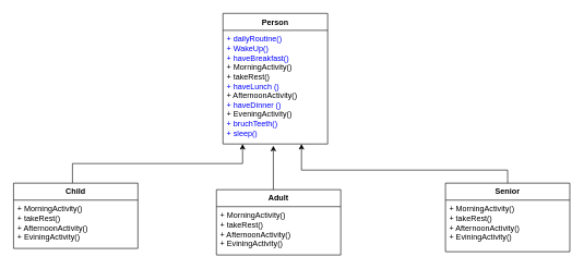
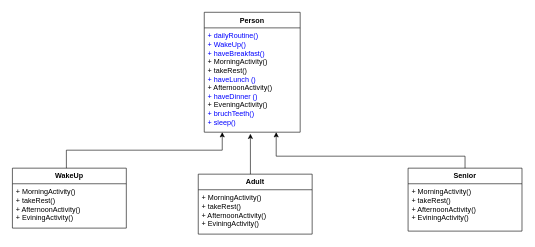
  <mxCell id="0" />
  <mxCell id="1" parent="0" />
  <mxCell id="2" value="Person" style="swimlane;fontStyle=1;align=center;verticalAlign=top;childLayout=stackLayout;horizontal=1;startSize=26;horizontalStack=0;resizeParent=1;resizeParentMax=0;resizeLast=0;collapsible=1;marginBottom=0;whiteSpace=wrap;html=1;" vertex="1" parent="1"><mxGeometry x="340" y="20" width="160" height="200" as="geometry" /></mxCell>
  <mxCell id="3" value="&lt;font style=&quot;color: rgb(0, 0, 255);&quot;&gt;+ dailyRoutine()&amp;nbsp;&lt;/font&gt;&lt;div&gt;&lt;font style=&quot;color: rgb(0, 0, 255);&quot;&gt;+ WakeUp()&amp;nbsp;&lt;/font&gt;&lt;/div&gt;&lt;div&gt;&lt;font style=&quot;color: rgb(0, 0, 255);&quot;&gt;+ haveBreakfast()&amp;nbsp;&lt;/font&gt;&lt;/div&gt;&lt;div&gt;&lt;font style=&quot;color: rgb(0, 0, 255);&quot;&gt;&lt;div style=&quot;color: rgb(0, 0, 0);&quot;&gt;&lt;font style=&quot;color: rgb(0, 0, 0);&quot;&gt;+&amp;nbsp;MorningActivity()&lt;/font&gt;&lt;/div&gt;&lt;div style=&quot;color: rgb(0, 0, 0);&quot;&gt;&lt;font style=&quot;color: rgb(0, 0, 0);&quot;&gt;+ takeRest()&lt;/font&gt;&lt;/div&gt;&lt;/font&gt;&lt;/div&gt;&lt;div&gt;&lt;font style=&quot;color: rgb(0, 0, 255);&quot;&gt;+ haveLunch ()&lt;/font&gt;&lt;/div&gt;&lt;div&gt;&lt;font style=&quot;color: rgb(0, 0, 255);&quot;&gt;&lt;span style=&quot;color: rgb(0, 0, 0);&quot;&gt;+ AfternoonActivity()&lt;/span&gt;&lt;/font&gt;&lt;/div&gt;&lt;div&gt;&lt;font style=&quot;color: rgb(0, 0, 255);&quot;&gt;+ haveDinner ()&amp;nbsp;&lt;/font&gt;&lt;/div&gt;&lt;div&gt;&lt;font style=&quot;color: rgb(0, 0, 255);&quot;&gt;&lt;span style=&quot;color: rgb(0, 0, 0);&quot;&gt;+ EveningActivity()&lt;/span&gt;&lt;/font&gt;&lt;/div&gt;&lt;div&gt;&lt;font style=&quot;color: rgb(0, 0, 255);&quot;&gt;+ bruchTeeth()&lt;/font&gt;&lt;/div&gt;&lt;div&gt;&lt;font style=&quot;color: rgb(0, 0, 255);&quot;&gt;+ sleep()&lt;/font&gt;&lt;/div&gt;" style="text;align=left;verticalAlign=top;spacingLeft=4;spacingRight=4;overflow=hidden;rotatable=0;points=[[0,0.5],[1,0.5]];portConstraint=eastwest;whiteSpace=wrap;html=1;" vertex="1" parent="2"><mxGeometry y="26" width="160" height="174" as="geometry" /></mxCell>
  <mxCell id="4" value="" style="endArrow=classic;html=1;rounded=0;exitX=0.474;exitY=0;exitDx=0;exitDy=0;exitPerimeter=0;" edge="1" parent="1" source="5"><mxGeometry width="50" height="50" relative="1" as="geometry"><mxPoint x="110" y="277" as="sourcePoint" /><mxPoint x="370" y="220" as="targetPoint" /><Array as="points"><mxPoint x="110" y="250" /><mxPoint x="370" y="250" /></Array></mxGeometry></mxCell>
- <mxCell id="5" value="&lt;b&gt;Child&lt;/b&gt;" style="swimlane;fontStyle=0;childLayout=stackLayout;horizontal=1;startSize=26;fillColor=none;horizontalStack=0;resizeParent=1;resizeParentMax=0;resizeLast=0;collapsible=1;marginBottom=0;whiteSpace=wrap;html=1;" vertex="1" parent="1"><mxGeometry x="20" y="280" width="190" height="100" as="geometry" /></mxCell>
+ <mxCell id="5" value="&lt;b&gt;WakeUp&lt;/b&gt;" style="swimlane;fontStyle=0;childLayout=stackLayout;horizontal=1;startSize=26;fillColor=none;horizontalStack=0;resizeParent=1;resizeParentMax=0;resizeLast=0;collapsible=1;marginBottom=0;whiteSpace=wrap;html=1;" vertex="1" parent="1"><mxGeometry x="20" y="280" width="190" height="100" as="geometry" /></mxCell>
  <mxCell id="6" value="+ MorningActivity()&lt;div&gt;+ takeRest()&lt;/div&gt;&lt;div&gt;+ AfternoonActivity()&lt;/div&gt;&lt;div&gt;+ EviningActivity()&lt;/div&gt;" style="text;strokeColor=none;fillColor=none;align=left;verticalAlign=top;spacingLeft=4;spacingRight=4;overflow=hidden;rotatable=0;points=[[0,0.5],[1,0.5]];portConstraint=eastwest;whiteSpace=wrap;html=1;" vertex="1" parent="5"><mxGeometry y="26" width="190" height="74" as="geometry" /></mxCell>
  <mxCell id="7" value="&lt;b&gt;Adult&lt;/b&gt;" style="swimlane;fontStyle=0;childLayout=stackLayout;horizontal=1;startSize=26;fillColor=none;horizontalStack=0;resizeParent=1;resizeParentMax=0;resizeLast=0;collapsible=1;marginBottom=0;whiteSpace=wrap;html=1;" vertex="1" parent="1"><mxGeometry x="330" y="290" width="190" height="100" as="geometry" /></mxCell>
  <mxCell id="8" value="+ MorningActivity()&lt;div&gt;+ takeRest()&lt;/div&gt;&lt;div&gt;+ AfternoonActivity()&lt;/div&gt;&lt;div&gt;+ EviningActivity()&lt;/div&gt;" style="text;strokeColor=none;fillColor=none;align=left;verticalAlign=top;spacingLeft=4;spacingRight=4;overflow=hidden;rotatable=0;points=[[0,0.5],[1,0.5]];portConstraint=eastwest;whiteSpace=wrap;html=1;" vertex="1" parent="7"><mxGeometry y="26" width="190" height="74" as="geometry" /></mxCell>
  <mxCell id="9" value="&lt;b&gt;Senior&lt;/b&gt;" style="swimlane;fontStyle=0;childLayout=stackLayout;horizontal=1;startSize=26;fillColor=none;horizontalStack=0;resizeParent=1;resizeParentMax=0;resizeLast=0;collapsible=1;marginBottom=0;whiteSpace=wrap;html=1;" vertex="1" parent="1"><mxGeometry x="680" y="280" width="190" height="105" as="geometry" /></mxCell>
  <mxCell id="10" value="+ MorningActivity()&lt;div&gt;+ takeRest()&lt;/div&gt;&lt;div&gt;+ AfternoonActivity()&lt;/div&gt;&lt;div&gt;+ EviningActivity()&lt;/div&gt;" style="text;strokeColor=none;fillColor=none;align=left;verticalAlign=top;spacingLeft=4;spacingRight=4;overflow=hidden;rotatable=0;points=[[0,0.5],[1,0.5]];portConstraint=eastwest;whiteSpace=wrap;html=1;" vertex="1" parent="9"><mxGeometry y="26" width="190" height="79" as="geometry" /></mxCell>
  <mxCell id="11" value="" style="endArrow=classic;html=1;rounded=0;exitX=0.458;exitY=0;exitDx=0;exitDy=0;exitPerimeter=0;entryX=0.481;entryY=1.015;entryDx=0;entryDy=0;entryPerimeter=0;" edge="1" parent="1" source="7" target="3"><mxGeometry width="50" height="50" relative="1" as="geometry"><mxPoint x="340" y="284" as="sourcePoint" /><mxPoint x="390" y="234" as="targetPoint" /></mxGeometry></mxCell>
  <mxCell id="12" value="" style="endArrow=classic;html=1;rounded=0;exitX=0.5;exitY=0;exitDx=0;exitDy=0;entryX=0.481;entryY=1.015;entryDx=0;entryDy=0;entryPerimeter=0;" edge="1" parent="1" source="9"><mxGeometry width="50" height="50" relative="1" as="geometry"><mxPoint x="460" y="287" as="sourcePoint" /><mxPoint x="460" y="220" as="targetPoint" /><Array as="points"><mxPoint x="775" y="260" /><mxPoint x="460" y="260" /></Array></mxGeometry></mxCell>
